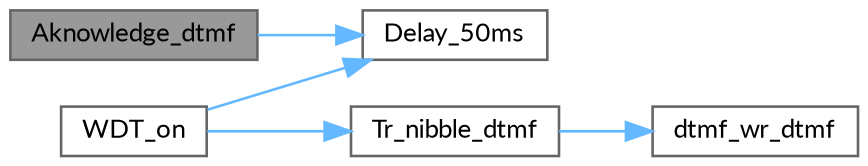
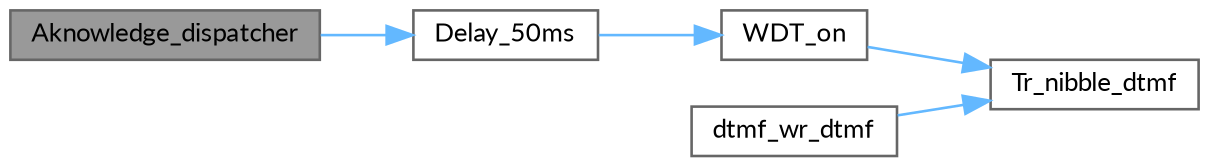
  digraph {
    fontname=Lato
    rankdir=LR
    node [color=grey40 fillcolor=white fontname=Lato fontsize=10 shape=box style=filled]
    edge [color=steelblue1 fontname=Lato fontsize=10 labelfontname=Helvetica labelfontsize=10 style=solid]
-   n1 [color=gray40 fillcolor=grey60 fontcolor=black height=0.2 label=Aknowledge_dtmf width=0.4]
+   n1 [color=gray40 fillcolor=grey60 fontcolor=black height=0.2 label=Aknowledge_dispatcher width=0.4]
    n2 [height=0.2 label=Delay_50ms width=0.4]
    n3 [height=0.2 label=WDT_on width=0.4]
    n4 [height=0.2 label=Tr_nibble_dtmf width=0.4]
    n5 [height=0.2 label=dtmf_wr_dtmf width=0.4]
    n1 -> n2
-   n3 -> n2
+   n2 -> n3
    n3 -> n4
-   n4 -> n5
+   n5 -> n4
  }
